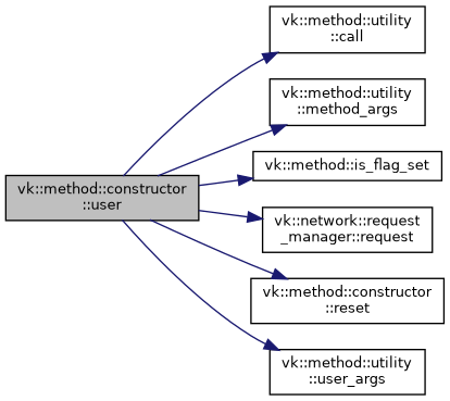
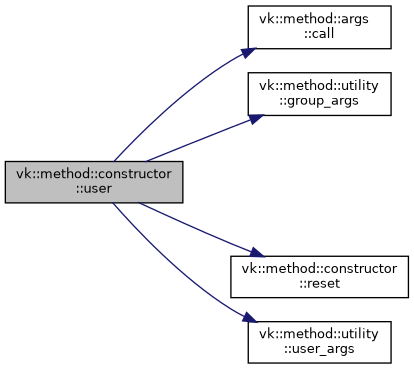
  digraph {
    rankdir=LR
    node [color=black fillcolor=white fontname=Helvetica fontsize=10 shape=record style=filled]
    edge [color=midnightblue fontname=Helvetica fontsize=10 labelfontname=Helvetica labelfontsize=10 style=solid]
    n1 [fillcolor=grey75 fontcolor=black height=0.2 label="vk::method::constructor\l::user" width=0.4]
-   n2 [height=0.2 label="vk::method::utility\l::call" width=0.4]
-   n3 [height=0.2 label="vk::method::utility\l::method_args" width=0.4]
-   n4 [height=0.2 label="vk::method::is_flag_set" width=0.4]
-   n5 [height=0.2 label="vk::network::request\l_manager::request" width=0.4]
+   n2 [height=0.2 label="vk::method::args\l::call" width=0.4]
+   n3 [height=0.2 label="vk::method::utility\l::group_args" width=0.4]
    n6 [height=0.2 label="vk::method::constructor\l::reset" width=0.4]
    n7 [height=0.2 label="vk::method::utility\l::user_args" width=0.4]
    n1 -> n2
    n1 -> n3
-   n1 -> n4
-   n1 -> n5
    n1 -> n6
    n1 -> n7
  }
